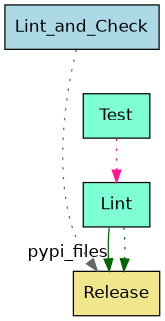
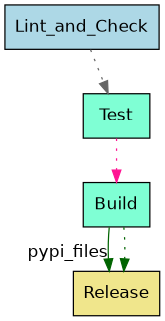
  digraph {
    fontname="DejaVu Sans"
    node [fillcolor=aquamarine fontname="DejaVu Sans" shape=rect style=filled]
    edge [color=darkgreen fontname="DejaVu Sans" style=dotted]
    Release [fillcolor=khaki]
-   Build [label=Lint]
+   Build
    Lint_and_Check [fillcolor=lightblue]
    Test
    Build -> Release [decorate=false xlabel=pypi_files style=""]
    Build -> Release
-   Lint_and_Check -> Release [color=gray40]
+   Lint_and_Check -> Test [color=gray40]
    Test -> Build [color=deeppink]
  }
